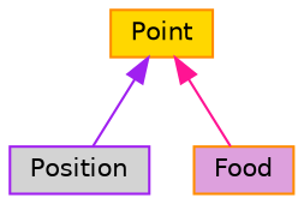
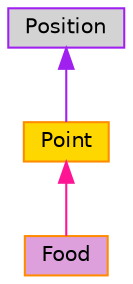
  digraph {
    node [color=darkorange fontname=Helvetica fontsize=10 shape=box style=filled]
    edge [dir=back fontname=Helvetica fontsize=10 labelfontname=Helvetica labelfontsize=10 style=solid]
    n1 [color=purple fillcolor=lightgrey fontcolor=black height=0.2 label=Position width=0.4]
    n2 [fillcolor=plum height=0.2 label=Food width=0.4]
    n3 [fillcolor=gold height=0.2 label=Point width=0.4]
-   n3 -> n1 [color=purple]
+   n1 -> n3 [color=purple]
    n3 -> n2 [color=deeppink]
  }
